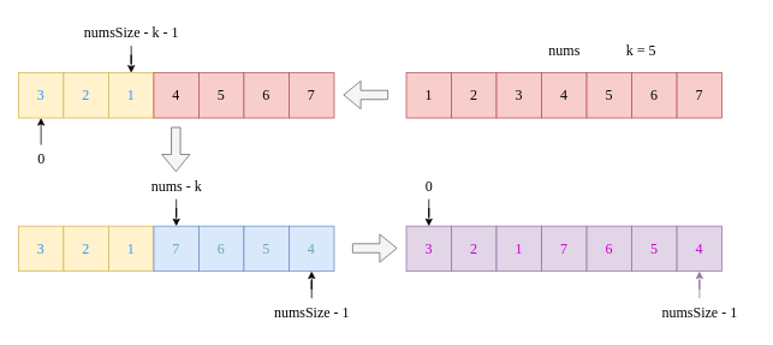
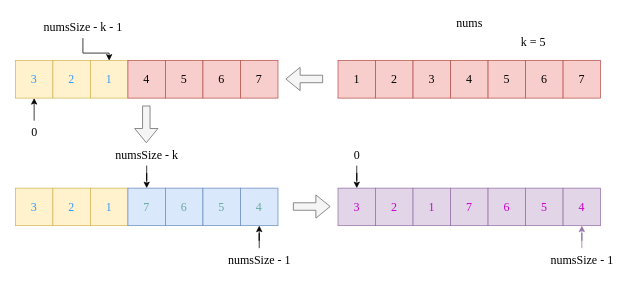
  <mxCell id="0" />
  <mxCell id="1" parent="0" />
  <mxCell id="2" value="&lt;font style=&quot;font-size: 16px;&quot;&gt;&lt;span style=&quot;font-size: 16px;&quot;&gt;1&lt;/span&gt;&lt;/font&gt;" style="whiteSpace=wrap;html=1;aspect=fixed;fillColor=#f8cecc;strokeColor=#b85450;fontFamily=Comic Sans MS;fontSize=16;" vertex="1" parent="1"><mxGeometry x="450" y="80" width="50" height="50" as="geometry" /></mxCell>
  <mxCell id="3" value="2" style="whiteSpace=wrap;html=1;aspect=fixed;fillColor=#f8cecc;strokeColor=#b85450;fontFamily=Comic Sans MS;fontSize=16;" vertex="1" parent="1"><mxGeometry x="500" y="80" width="50" height="50" as="geometry" /></mxCell>
  <mxCell id="4" value="3" style="whiteSpace=wrap;html=1;aspect=fixed;fillColor=#f8cecc;strokeColor=#b85450;fontFamily=Comic Sans MS;fontSize=16;" vertex="1" parent="1"><mxGeometry x="550" y="80" width="50" height="50" as="geometry" /></mxCell>
  <mxCell id="5" value="4" style="whiteSpace=wrap;html=1;aspect=fixed;fillColor=#f8cecc;strokeColor=#b85450;fontFamily=Comic Sans MS;fontSize=16;" vertex="1" parent="1"><mxGeometry x="600" y="80" width="50" height="50" as="geometry" /></mxCell>
  <mxCell id="6" value="5" style="whiteSpace=wrap;html=1;aspect=fixed;fillColor=#f8cecc;strokeColor=#b85450;fontFamily=Comic Sans MS;fontSize=16;" vertex="1" parent="1"><mxGeometry x="650" y="80" width="50" height="50" as="geometry" /></mxCell>
  <mxCell id="7" value="6" style="whiteSpace=wrap;html=1;aspect=fixed;fillColor=#f8cecc;strokeColor=#b85450;fontFamily=Comic Sans MS;fontSize=16;" vertex="1" parent="1"><mxGeometry x="700" y="80" width="50" height="50" as="geometry" /></mxCell>
  <mxCell id="8" value="7" style="whiteSpace=wrap;html=1;aspect=fixed;fillColor=#f8cecc;strokeColor=#b85450;fontFamily=Comic Sans MS;fontSize=16;" vertex="1" parent="1"><mxGeometry x="750" y="80" width="50" height="50" as="geometry" /></mxCell>
- <mxCell id="9" value="nums" style="text;html=1;align=center;verticalAlign=middle;resizable=0;points=[];autosize=1;strokeColor=none;fillColor=none;fontSize=16;fontFamily=Comic Sans MS;" vertex="1" parent="1"><mxGeometry x="595" y="40" width="60" height="30" as="geometry" /></mxCell>
+ <mxCell id="9" value="nums" style="text;html=1;align=center;verticalAlign=middle;resizable=0;points=[];autosize=1;strokeColor=none;fillColor=none;fontSize=16;fontFamily=Comic Sans MS;" vertex="1" parent="1"><mxGeometry x="595" y="15" width="60" height="30" as="geometry" /></mxCell>
  <mxCell id="10" value="&lt;font style=&quot;font-size: 16px;&quot;&gt;&lt;span style=&quot;font-size: 16px;&quot;&gt;3&lt;/span&gt;&lt;/font&gt;" style="whiteSpace=wrap;html=1;aspect=fixed;fillColor=#fff2cc;strokeColor=#d6b656;fontFamily=Comic Sans MS;fontSize=16;fontColor=#3399FF;" vertex="1" parent="1"><mxGeometry x="20" y="80" width="50" height="50" as="geometry" /></mxCell>
  <mxCell id="11" value="2" style="whiteSpace=wrap;html=1;aspect=fixed;fillColor=#fff2cc;strokeColor=#d6b656;fontFamily=Comic Sans MS;fontSize=16;fontColor=#3399FF;" vertex="1" parent="1"><mxGeometry x="70" y="80" width="50" height="50" as="geometry" /></mxCell>
  <mxCell id="12" value="1" style="whiteSpace=wrap;html=1;aspect=fixed;fillColor=#fff2cc;strokeColor=#d6b656;fontFamily=Comic Sans MS;fontSize=16;fontColor=#3399FF;" vertex="1" parent="1"><mxGeometry x="120" y="80" width="50" height="50" as="geometry" /></mxCell>
  <mxCell id="13" value="4" style="whiteSpace=wrap;html=1;aspect=fixed;fillColor=#f8cecc;strokeColor=#b85450;fontFamily=Comic Sans MS;fontSize=16;" vertex="1" parent="1"><mxGeometry x="170" y="80" width="50" height="50" as="geometry" /></mxCell>
  <mxCell id="14" value="5" style="whiteSpace=wrap;html=1;aspect=fixed;fillColor=#f8cecc;strokeColor=#b85450;fontFamily=Comic Sans MS;fontSize=16;" vertex="1" parent="1"><mxGeometry x="220" y="80" width="50" height="50" as="geometry" /></mxCell>
  <mxCell id="15" value="6" style="whiteSpace=wrap;html=1;aspect=fixed;fillColor=#f8cecc;strokeColor=#b85450;fontFamily=Comic Sans MS;fontSize=16;" vertex="1" parent="1"><mxGeometry x="270" y="80" width="50" height="50" as="geometry" /></mxCell>
  <mxCell id="16" value="7" style="whiteSpace=wrap;html=1;aspect=fixed;fillColor=#f8cecc;strokeColor=#b85450;fontFamily=Comic Sans MS;fontSize=16;" vertex="1" parent="1"><mxGeometry x="320" y="80" width="50" height="50" as="geometry" /></mxCell>
  <mxCell id="17" value="k = 5" style="text;html=1;align=center;verticalAlign=middle;resizable=0;points=[];autosize=1;strokeColor=none;fillColor=none;fontSize=16;fontFamily=Comic Sans MS;" vertex="1" parent="1"><mxGeometry x="680" y="40" width="60" height="30" as="geometry" /></mxCell>
  <mxCell id="18" style="edgeStyle=orthogonalEdgeStyle;rounded=0;orthogonalLoop=1;jettySize=auto;html=1;entryX=0.5;entryY=1;entryDx=0;entryDy=0;fontFamily=Comic Sans MS;fontSize=16;fontColor=#FF0000;" edge="1" parent="1" target="10"><mxGeometry relative="1" as="geometry"><mxPoint x="45" y="160" as="sourcePoint" /></mxGeometry></mxCell>
  <mxCell id="19" value="0" style="text;html=1;align=center;verticalAlign=middle;resizable=0;points=[];autosize=1;strokeColor=none;fillColor=none;fontSize=16;fontFamily=Comic Sans MS;fontColor=#000000;" vertex="1" parent="1"><mxGeometry x="30" y="160" width="30" height="30" as="geometry" /></mxCell>
  <mxCell id="20" value="" style="edgeStyle=orthogonalEdgeStyle;rounded=0;orthogonalLoop=1;jettySize=auto;html=1;fontFamily=Comic Sans MS;fontSize=16;fontColor=#FF0000;entryX=0.5;entryY=0;entryDx=0;entryDy=0;" edge="1" parent="1" source="21" target="12"><mxGeometry relative="1" as="geometry" /></mxCell>
- <mxCell id="21" value="numsSize - k - 1" style="text;html=1;align=center;verticalAlign=middle;resizable=0;points=[];autosize=1;strokeColor=none;fillColor=none;fontSize=16;fontFamily=Comic Sans MS;fontColor=#000000;" vertex="1" parent="1"><mxGeometry x="75" y="20" width="140" height="30" as="geometry" /></mxCell>
+ <mxCell id="21" value="numsSize - k - 1" style="text;html=1;align=center;verticalAlign=middle;resizable=0;points=[];autosize=1;strokeColor=none;fillColor=none;fontSize=16;fontFamily=Comic Sans MS;fontColor=#000000;" vertex="1" parent="1"><mxGeometry x="40" y="20" width="140" height="30" as="geometry" /></mxCell>
  <mxCell id="22" value="&lt;font style=&quot;font-size: 16px;&quot;&gt;&lt;span style=&quot;font-size: 16px;&quot;&gt;3&lt;/span&gt;&lt;/font&gt;" style="whiteSpace=wrap;html=1;aspect=fixed;fillColor=#fff2cc;strokeColor=#d6b656;fontFamily=Comic Sans MS;fontSize=16;fontColor=#3399FF;" vertex="1" parent="1"><mxGeometry x="20" y="250" width="50" height="50" as="geometry" /></mxCell>
  <mxCell id="23" value="2" style="whiteSpace=wrap;html=1;aspect=fixed;fillColor=#fff2cc;strokeColor=#d6b656;fontFamily=Comic Sans MS;fontSize=16;fontColor=#3399FF;" vertex="1" parent="1"><mxGeometry x="70" y="250" width="50" height="50" as="geometry" /></mxCell>
  <mxCell id="24" value="1" style="whiteSpace=wrap;html=1;aspect=fixed;fillColor=#fff2cc;strokeColor=#d6b656;fontFamily=Comic Sans MS;fontSize=16;fontColor=#3399FF;" vertex="1" parent="1"><mxGeometry x="120" y="250" width="50" height="50" as="geometry" /></mxCell>
  <mxCell id="25" value="7" style="whiteSpace=wrap;html=1;aspect=fixed;fillColor=#dae8fc;strokeColor=#6c8ebf;fontFamily=Comic Sans MS;fontSize=16;fontColor=#67AB9F;" vertex="1" parent="1"><mxGeometry x="170" y="250" width="50" height="50" as="geometry" /></mxCell>
  <mxCell id="26" value="6" style="whiteSpace=wrap;html=1;aspect=fixed;fillColor=#dae8fc;strokeColor=#6c8ebf;fontFamily=Comic Sans MS;fontSize=16;fontColor=#67AB9F;" vertex="1" parent="1"><mxGeometry x="220" y="250" width="50" height="50" as="geometry" /></mxCell>
  <mxCell id="27" value="5" style="whiteSpace=wrap;html=1;aspect=fixed;fillColor=#dae8fc;strokeColor=#6c8ebf;fontFamily=Comic Sans MS;fontSize=16;fontColor=#67AB9F;" vertex="1" parent="1"><mxGeometry x="270" y="250" width="50" height="50" as="geometry" /></mxCell>
  <mxCell id="28" value="4" style="whiteSpace=wrap;html=1;aspect=fixed;fillColor=#dae8fc;strokeColor=#6c8ebf;fontFamily=Comic Sans MS;fontSize=16;fontColor=#67AB9F;" vertex="1" parent="1"><mxGeometry x="320" y="250" width="50" height="50" as="geometry" /></mxCell>
  <mxCell id="29" value="" style="edgeStyle=orthogonalEdgeStyle;rounded=0;orthogonalLoop=1;jettySize=auto;html=1;fontFamily=Comic Sans MS;fontSize=16;fontColor=#67AB9F;" edge="1" parent="1" source="30" target="28"><mxGeometry relative="1" as="geometry" /></mxCell>
  <mxCell id="30" value="numsSize - 1" style="text;html=1;align=center;verticalAlign=middle;resizable=0;points=[];autosize=1;strokeColor=none;fillColor=none;fontSize=16;fontFamily=Comic Sans MS;fontColor=#000000;" vertex="1" parent="1"><mxGeometry x="285" y="330" width="120" height="30" as="geometry" /></mxCell>
  <mxCell id="31" style="edgeStyle=orthogonalEdgeStyle;rounded=0;orthogonalLoop=1;jettySize=auto;html=1;entryX=0.5;entryY=0;entryDx=0;entryDy=0;fontFamily=Comic Sans MS;fontSize=16;fontColor=#000000;" edge="1" parent="1" source="32" target="25"><mxGeometry relative="1" as="geometry" /></mxCell>
- <mxCell id="32" value="nums - k" style="text;html=1;align=center;verticalAlign=middle;resizable=0;points=[];autosize=1;strokeColor=none;fillColor=none;fontSize=16;fontFamily=Comic Sans MS;fontColor=#000000;" vertex="1" parent="1"><mxGeometry x="135" y="190" width="120" height="30" as="geometry" /></mxCell>
+ <mxCell id="32" value="numsSize - k" style="text;html=1;align=center;verticalAlign=middle;resizable=0;points=[];autosize=1;strokeColor=none;fillColor=none;fontSize=16;fontFamily=Comic Sans MS;fontColor=#000000;" vertex="1" parent="1"><mxGeometry x="135" y="190" width="120" height="30" as="geometry" /></mxCell>
  <mxCell id="33" value="&lt;font style=&quot;font-size: 16px;&quot;&gt;&lt;span style=&quot;font-size: 16px;&quot;&gt;3&lt;/span&gt;&lt;/font&gt;" style="whiteSpace=wrap;html=1;aspect=fixed;fillColor=#e1d5e7;strokeColor=#9673a6;fontFamily=Comic Sans MS;fontSize=16;fontColor=#CC00CC;" vertex="1" parent="1"><mxGeometry x="450" y="250" width="50" height="50" as="geometry" /></mxCell>
  <mxCell id="34" value="2" style="whiteSpace=wrap;html=1;aspect=fixed;fillColor=#e1d5e7;strokeColor=#9673a6;fontFamily=Comic Sans MS;fontSize=16;fontColor=#CC00CC;" vertex="1" parent="1"><mxGeometry x="500" y="250" width="50" height="50" as="geometry" /></mxCell>
  <mxCell id="35" value="1" style="whiteSpace=wrap;html=1;aspect=fixed;fillColor=#e1d5e7;strokeColor=#9673a6;fontFamily=Comic Sans MS;fontSize=16;fontColor=#CC00CC;" vertex="1" parent="1"><mxGeometry x="550" y="250" width="50" height="50" as="geometry" /></mxCell>
  <mxCell id="36" value="7" style="whiteSpace=wrap;html=1;aspect=fixed;fillColor=#e1d5e7;strokeColor=#9673a6;fontFamily=Comic Sans MS;fontSize=16;fontColor=#CC00CC;" vertex="1" parent="1"><mxGeometry x="600" y="250" width="50" height="50" as="geometry" /></mxCell>
  <mxCell id="37" value="6" style="whiteSpace=wrap;html=1;aspect=fixed;fillColor=#e1d5e7;strokeColor=#9673a6;fontFamily=Comic Sans MS;fontSize=16;fontColor=#CC00CC;" vertex="1" parent="1"><mxGeometry x="650" y="250" width="50" height="50" as="geometry" /></mxCell>
  <mxCell id="38" value="5" style="whiteSpace=wrap;html=1;aspect=fixed;fillColor=#e1d5e7;strokeColor=#9673a6;fontFamily=Comic Sans MS;fontSize=16;fontColor=#CC00CC;" vertex="1" parent="1"><mxGeometry x="700" y="250" width="50" height="50" as="geometry" /></mxCell>
  <mxCell id="39" value="4" style="whiteSpace=wrap;html=1;aspect=fixed;fillColor=#e1d5e7;strokeColor=#9673a6;fontFamily=Comic Sans MS;fontSize=16;fontColor=#CC00CC;" vertex="1" parent="1"><mxGeometry x="750" y="250" width="50" height="50" as="geometry" /></mxCell>
  <mxCell id="40" value="" style="edgeStyle=orthogonalEdgeStyle;rounded=0;orthogonalLoop=1;jettySize=auto;html=1;fontFamily=Comic Sans MS;fontSize=16;fontColor=#000000;fillColor=#e1d5e7;strokeColor=#9673a6;" edge="1" parent="1" source="41" target="39"><mxGeometry relative="1" as="geometry" /></mxCell>
  <mxCell id="41" value="numsSize - 1" style="text;html=1;align=center;verticalAlign=middle;resizable=0;points=[];autosize=1;fontSize=16;fontFamily=Comic Sans MS;" vertex="1" parent="1"><mxGeometry x="715" y="330" width="120" height="30" as="geometry" /></mxCell>
  <mxCell id="42" style="edgeStyle=orthogonalEdgeStyle;rounded=0;orthogonalLoop=1;jettySize=auto;html=1;entryX=0.5;entryY=0;entryDx=0;entryDy=0;fontFamily=Comic Sans MS;fontSize=16;fontColor=#000000;" edge="1" parent="1" source="43" target="33"><mxGeometry relative="1" as="geometry" /></mxCell>
  <mxCell id="43" value="0" style="text;html=1;align=center;verticalAlign=middle;resizable=0;points=[];autosize=1;strokeColor=none;fillColor=none;fontSize=16;fontFamily=Comic Sans MS;fontColor=#000000;" vertex="1" parent="1"><mxGeometry x="460" y="190" width="30" height="30" as="geometry" /></mxCell>
  <mxCell id="44" value="" style="shape=flexArrow;endArrow=classic;html=1;rounded=0;fontFamily=Comic Sans MS;fontSize=16;fontColor=#000000;fillColor=#f5f5f5;strokeColor=#666666;" edge="1" parent="1"><mxGeometry width="50" height="50" relative="1" as="geometry"><mxPoint x="430" y="104.5" as="sourcePoint" /><mxPoint x="380" y="104.5" as="targetPoint" /></mxGeometry></mxCell>
  <mxCell id="45" value="" style="shape=flexArrow;endArrow=classic;html=1;rounded=0;fontFamily=Comic Sans MS;fontSize=16;fontColor=#000000;fillColor=#f5f5f5;strokeColor=#666666;" edge="1" parent="1"><mxGeometry width="50" height="50" relative="1" as="geometry"><mxPoint x="390" y="274.5" as="sourcePoint" /><mxPoint x="440" y="274.5" as="targetPoint" /></mxGeometry></mxCell>
  <mxCell id="46" value="" style="shape=flexArrow;endArrow=classic;html=1;rounded=0;fontFamily=Comic Sans MS;fontSize=16;fontColor=#000000;fillColor=#f5f5f5;strokeColor=#666666;" edge="1" parent="1"><mxGeometry width="50" height="50" relative="1" as="geometry"><mxPoint x="194.5" y="140" as="sourcePoint" /><mxPoint x="194.5" y="190" as="targetPoint" /></mxGeometry></mxCell>
